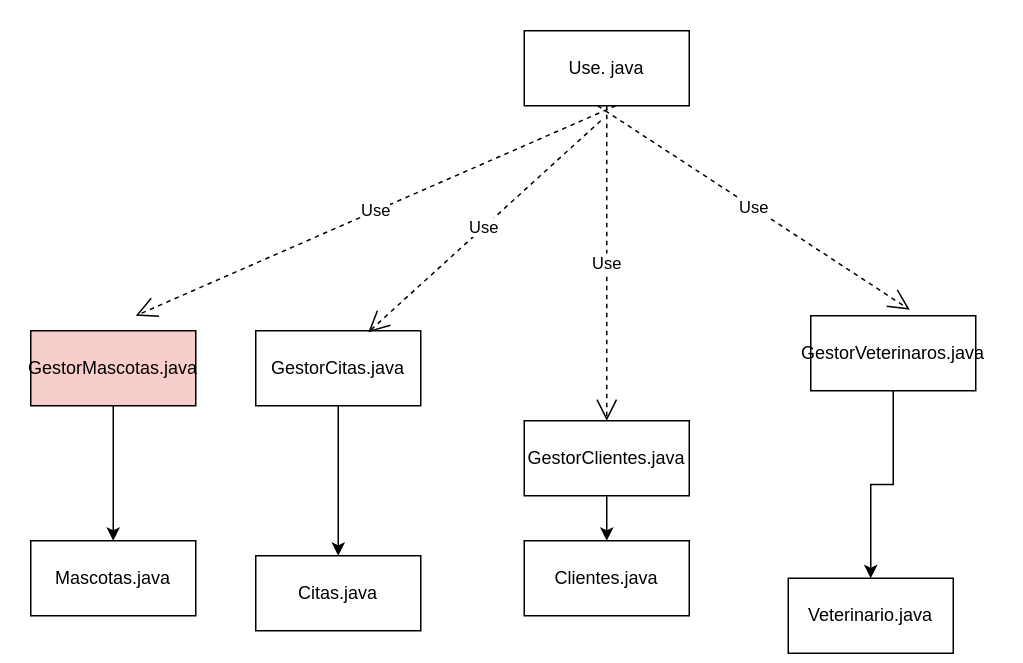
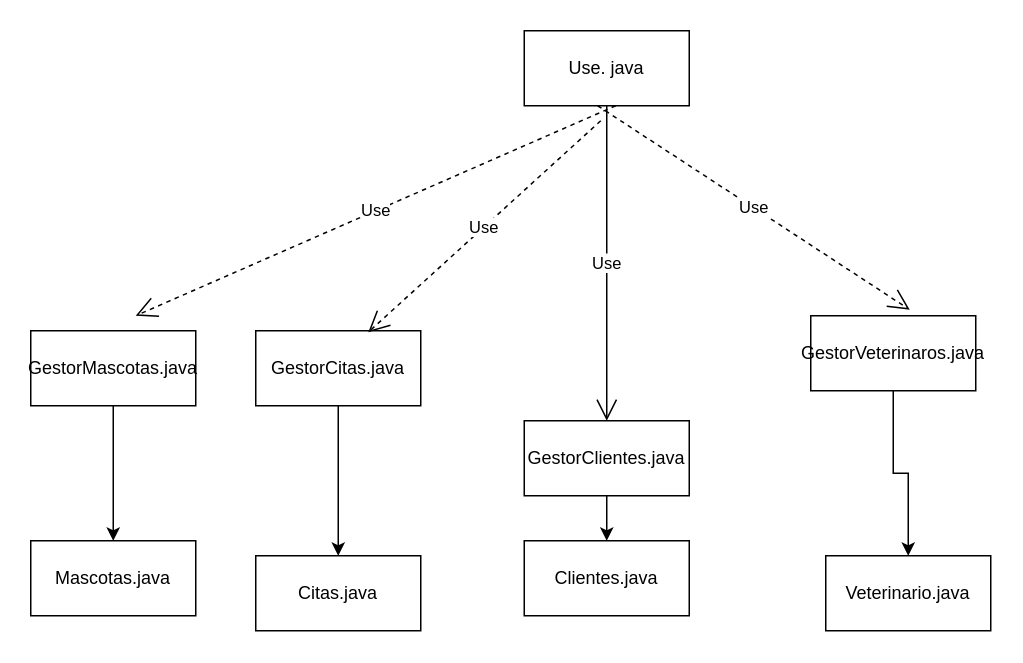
  <mxCell id="0" />
  <mxCell id="1" parent="0" />
  <mxCell id="2" value="Use. java" style="html=1;whiteSpace=wrap;" vertex="1" parent="1"><mxGeometry x="349" y="20" width="110" height="50" as="geometry" /></mxCell>
  <mxCell id="3" value="" style="edgeStyle=orthogonalEdgeStyle;rounded=0;orthogonalLoop=1;jettySize=auto;html=1;" edge="1" parent="1" source="4" target="17"><mxGeometry relative="1" as="geometry" /></mxCell>
  <mxCell id="4" value="GestorClientes.java" style="html=1;whiteSpace=wrap;" vertex="1" parent="1"><mxGeometry x="349" y="280" width="110" height="50" as="geometry" /></mxCell>
- <mxCell id="5" value="Use" style="endArrow=open;endSize=12;dashed=1;html=1;rounded=0;exitX=0.5;exitY=1;exitDx=0;exitDy=0;" edge="1" parent="1" source="2" target="4"><mxGeometry width="160" relative="1" as="geometry"><mxPoint x="320" y="230" as="sourcePoint" /><mxPoint x="480" y="230" as="targetPoint" /></mxGeometry></mxCell>
+ <mxCell id="5" value="Use" style="endArrow=open;endSize=12;dashed=0;html=1;rounded=0;exitX=0.5;exitY=1;exitDx=0;exitDy=0;" edge="1" parent="1" source="2" target="4"><mxGeometry width="160" relative="1" as="geometry"><mxPoint x="320" y="230" as="sourcePoint" /><mxPoint x="480" y="230" as="targetPoint" /></mxGeometry></mxCell>
  <mxCell id="6" value="" style="edgeStyle=orthogonalEdgeStyle;rounded=0;orthogonalLoop=1;jettySize=auto;html=1;" edge="1" parent="1" source="7" target="16"><mxGeometry relative="1" as="geometry" /></mxCell>
  <mxCell id="7" value="GestorCitas.java" style="html=1;whiteSpace=wrap;" vertex="1" parent="1"><mxGeometry x="170" y="220" width="110" height="50" as="geometry" /></mxCell>
  <mxCell id="8" value="" style="edgeStyle=orthogonalEdgeStyle;rounded=0;orthogonalLoop=1;jettySize=auto;html=1;" edge="1" parent="1" source="9" target="18"><mxGeometry relative="1" as="geometry" /></mxCell>
  <mxCell id="9" value="GestorVeterinaros.java" style="html=1;whiteSpace=wrap;" vertex="1" parent="1"><mxGeometry x="540" y="210" width="110" height="50" as="geometry" /></mxCell>
  <mxCell id="10" value="" style="edgeStyle=orthogonalEdgeStyle;rounded=0;orthogonalLoop=1;jettySize=auto;html=1;" edge="1" parent="1" source="11" target="15"><mxGeometry relative="1" as="geometry" /></mxCell>
- <mxCell id="11" value="GestorMascotas.java" style="html=1;whiteSpace=wrap;fillColor=#f8cecc;" vertex="1" parent="1"><mxGeometry x="20" y="220" width="110" height="50" as="geometry" /></mxCell>
+ <mxCell id="11" value="GestorMascotas.java" style="html=1;whiteSpace=wrap;" vertex="1" parent="1"><mxGeometry x="20" y="220" width="110" height="50" as="geometry" /></mxCell>
  <mxCell id="12" value="Use" style="endArrow=open;endSize=12;dashed=1;html=1;rounded=0;" edge="1" parent="1"><mxGeometry width="160" relative="1" as="geometry"><mxPoint x="410" y="70" as="sourcePoint" /><mxPoint x="90" y="210" as="targetPoint" /></mxGeometry></mxCell>
  <mxCell id="13" value="Use" style="endArrow=open;endSize=12;dashed=1;html=1;rounded=0;exitX=0.445;exitY=1;exitDx=0;exitDy=0;entryX=0.6;entryY=-0.08;entryDx=0;entryDy=0;entryPerimeter=0;exitPerimeter=0;" edge="1" parent="1" source="2" target="9"><mxGeometry width="160" relative="1" as="geometry"><mxPoint x="400" y="110" as="sourcePoint" /><mxPoint x="400" y="260" as="targetPoint" /></mxGeometry></mxCell>
  <mxCell id="14" value="Use" style="endArrow=open;endSize=12;dashed=1;html=1;rounded=0;entryX=0.682;entryY=0.02;entryDx=0;entryDy=0;entryPerimeter=0;" edge="1" parent="1" target="7"><mxGeometry width="160" relative="1" as="geometry"><mxPoint x="400" y="80" as="sourcePoint" /><mxPoint x="380" y="480" as="targetPoint" /></mxGeometry></mxCell>
  <mxCell id="15" value="Mascotas.java" style="html=1;whiteSpace=wrap;" vertex="1" parent="1"><mxGeometry x="20" y="360" width="110" height="50" as="geometry" /></mxCell>
  <mxCell id="16" value="Citas.java" style="html=1;whiteSpace=wrap;" vertex="1" parent="1"><mxGeometry x="170" y="370" width="110" height="50" as="geometry" /></mxCell>
  <mxCell id="17" value="Clientes.java" style="html=1;whiteSpace=wrap;" vertex="1" parent="1"><mxGeometry x="349" y="360" width="110" height="50" as="geometry" /></mxCell>
- <mxCell id="18" value="Veterinario.java" style="html=1;whiteSpace=wrap;" vertex="1" parent="1"><mxGeometry x="525" y="385" width="110" height="50" as="geometry" /></mxCell>
+ <mxCell id="18" value="Veterinario.java" style="html=1;whiteSpace=wrap;" vertex="1" parent="1"><mxGeometry x="550" y="370" width="110" height="50" as="geometry" /></mxCell>
